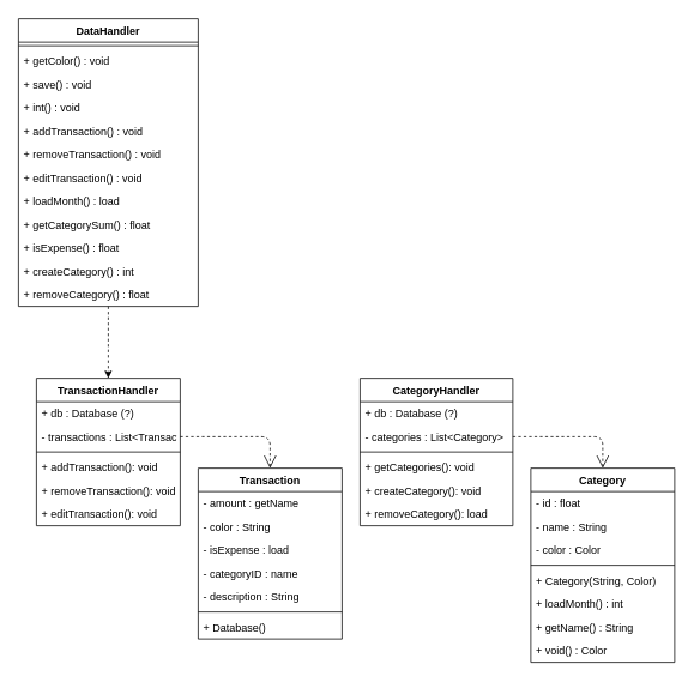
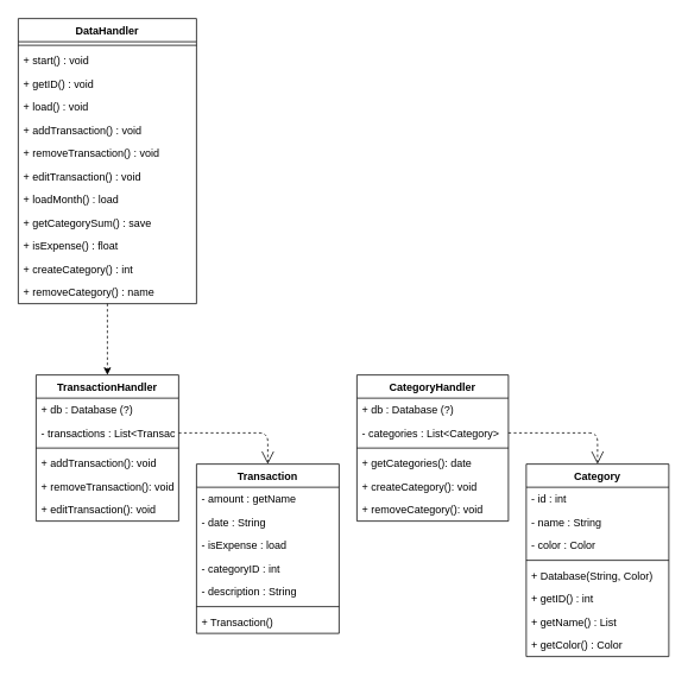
  <mxCell id="0" />
  <mxCell id="1" parent="0" />
  <mxCell id="2" style="edgeStyle=orthogonalEdgeStyle;rounded=0;orthogonalLoop=1;jettySize=auto;html=1;exitX=0.5;exitY=1;exitDx=0;exitDy=0;entryX=0.5;entryY=0;entryDx=0;entryDy=0;dashed=1;" edge="1" parent="1" source="3" target="31"><mxGeometry relative="1" as="geometry" /></mxCell>
  <mxCell id="3" value="DataHandler" style="swimlane;fontStyle=1;align=center;verticalAlign=top;childLayout=stackLayout;horizontal=1;startSize=26;horizontalStack=0;resizeParent=1;resizeParentMax=0;resizeLast=0;collapsible=1;marginBottom=0;" parent="1" vertex="1"><mxGeometry x="20" y="20" width="200" height="320" as="geometry" /></mxCell>
  <mxCell id="4" value="" style="line;strokeWidth=1;fillColor=none;align=left;verticalAlign=middle;spacingTop=-1;spacingLeft=3;spacingRight=3;rotatable=0;labelPosition=right;points=[];portConstraint=eastwest;" parent="3" vertex="1"><mxGeometry y="26" width="200" height="8" as="geometry" /></mxCell>
- <mxCell id="5" value="+ getColor() : void" style="text;strokeColor=none;fillColor=none;align=left;verticalAlign=top;spacingLeft=4;spacingRight=4;overflow=hidden;rotatable=0;points=[[0,0.5],[1,0.5]];portConstraint=eastwest;" parent="3" vertex="1"><mxGeometry y="34" width="200" height="26" as="geometry" /></mxCell>
- <mxCell id="6" value="+ save() : void" style="text;strokeColor=none;fillColor=none;align=left;verticalAlign=top;spacingLeft=4;spacingRight=4;overflow=hidden;rotatable=0;points=[[0,0.5],[1,0.5]];portConstraint=eastwest;" parent="3" vertex="1"><mxGeometry y="60" width="200" height="26" as="geometry" /></mxCell>
- <mxCell id="7" value="+ int() : void" style="text;strokeColor=none;fillColor=none;align=left;verticalAlign=top;spacingLeft=4;spacingRight=4;overflow=hidden;rotatable=0;points=[[0,0.5],[1,0.5]];portConstraint=eastwest;" parent="3" vertex="1"><mxGeometry y="86" width="200" height="26" as="geometry" /></mxCell>
+ <mxCell id="5" value="+ start() : void" style="text;strokeColor=none;fillColor=none;align=left;verticalAlign=top;spacingLeft=4;spacingRight=4;overflow=hidden;rotatable=0;points=[[0,0.5],[1,0.5]];portConstraint=eastwest;" parent="3" vertex="1"><mxGeometry y="34" width="200" height="26" as="geometry" /></mxCell>
+ <mxCell id="6" value="+ getID() : void" style="text;strokeColor=none;fillColor=none;align=left;verticalAlign=top;spacingLeft=4;spacingRight=4;overflow=hidden;rotatable=0;points=[[0,0.5],[1,0.5]];portConstraint=eastwest;" parent="3" vertex="1"><mxGeometry y="60" width="200" height="26" as="geometry" /></mxCell>
+ <mxCell id="7" value="+ load() : void" style="text;strokeColor=none;fillColor=none;align=left;verticalAlign=top;spacingLeft=4;spacingRight=4;overflow=hidden;rotatable=0;points=[[0,0.5],[1,0.5]];portConstraint=eastwest;" parent="3" vertex="1"><mxGeometry y="86" width="200" height="26" as="geometry" /></mxCell>
  <mxCell id="8" value="+ addTransaction() : void" style="text;strokeColor=none;fillColor=none;align=left;verticalAlign=top;spacingLeft=4;spacingRight=4;overflow=hidden;rotatable=0;points=[[0,0.5],[1,0.5]];portConstraint=eastwest;" parent="3" vertex="1"><mxGeometry y="112" width="200" height="26" as="geometry" /></mxCell>
  <mxCell id="9" value="+ removeTransaction() : void" style="text;strokeColor=none;fillColor=none;align=left;verticalAlign=top;spacingLeft=4;spacingRight=4;overflow=hidden;rotatable=0;points=[[0,0.5],[1,0.5]];portConstraint=eastwest;" parent="3" vertex="1"><mxGeometry y="138" width="200" height="26" as="geometry" /></mxCell>
  <mxCell id="10" value="+ editTransaction() : void" style="text;strokeColor=none;fillColor=none;align=left;verticalAlign=top;spacingLeft=4;spacingRight=4;overflow=hidden;rotatable=0;points=[[0,0.5],[1,0.5]];portConstraint=eastwest;" parent="3" vertex="1"><mxGeometry y="164" width="200" height="26" as="geometry" /></mxCell>
  <mxCell id="11" value="+ loadMonth() : load" style="text;strokeColor=none;fillColor=none;align=left;verticalAlign=top;spacingLeft=4;spacingRight=4;overflow=hidden;rotatable=0;points=[[0,0.5],[1,0.5]];portConstraint=eastwest;" parent="3" vertex="1"><mxGeometry y="190" width="200" height="26" as="geometry" /></mxCell>
- <mxCell id="12" value="+ getCategorySum() : float" style="text;strokeColor=none;fillColor=none;align=left;verticalAlign=top;spacingLeft=4;spacingRight=4;overflow=hidden;rotatable=0;points=[[0,0.5],[1,0.5]];portConstraint=eastwest;" parent="3" vertex="1"><mxGeometry y="216" width="200" height="26" as="geometry" /></mxCell>
+ <mxCell id="12" value="+ getCategorySum() : save" style="text;strokeColor=none;fillColor=none;align=left;verticalAlign=top;spacingLeft=4;spacingRight=4;overflow=hidden;rotatable=0;points=[[0,0.5],[1,0.5]];portConstraint=eastwest;" parent="3" vertex="1"><mxGeometry y="216" width="200" height="26" as="geometry" /></mxCell>
  <mxCell id="13" value="+ isExpense() : float" style="text;strokeColor=none;fillColor=none;align=left;verticalAlign=top;spacingLeft=4;spacingRight=4;overflow=hidden;rotatable=0;points=[[0,0.5],[1,0.5]];portConstraint=eastwest;" parent="3" vertex="1"><mxGeometry y="242" width="200" height="26" as="geometry" /></mxCell>
  <mxCell id="14" value="+ createCategory() : int" style="text;strokeColor=none;fillColor=none;align=left;verticalAlign=top;spacingLeft=4;spacingRight=4;overflow=hidden;rotatable=0;points=[[0,0.5],[1,0.5]];portConstraint=eastwest;" parent="3" vertex="1"><mxGeometry y="268" width="200" height="26" as="geometry" /></mxCell>
- <mxCell id="15" value="+ removeCategory() : float" style="text;strokeColor=none;fillColor=none;align=left;verticalAlign=top;spacingLeft=4;spacingRight=4;overflow=hidden;rotatable=0;points=[[0,0.5],[1,0.5]];portConstraint=eastwest;" parent="3" vertex="1"><mxGeometry y="294" width="200" height="26" as="geometry" /></mxCell>
+ <mxCell id="15" value="+ removeCategory() : name" style="text;strokeColor=none;fillColor=none;align=left;verticalAlign=top;spacingLeft=4;spacingRight=4;overflow=hidden;rotatable=0;points=[[0,0.5],[1,0.5]];portConstraint=eastwest;" parent="3" vertex="1"><mxGeometry y="294" width="200" height="26" as="geometry" /></mxCell>
  <mxCell id="16" value="Transaction&#10;" style="swimlane;fontStyle=1;align=center;verticalAlign=top;childLayout=stackLayout;horizontal=1;startSize=26;horizontalStack=0;resizeParent=1;resizeParentMax=0;resizeLast=0;collapsible=1;marginBottom=0;" parent="1" vertex="1"><mxGeometry x="220" y="520" width="160" height="190" as="geometry" /></mxCell>
  <mxCell id="17" value="- amount : getName" style="text;strokeColor=none;fillColor=none;align=left;verticalAlign=top;spacingLeft=4;spacingRight=4;overflow=hidden;rotatable=0;points=[[0,0.5],[1,0.5]];portConstraint=eastwest;" parent="16" vertex="1"><mxGeometry y="26" width="160" height="26" as="geometry" /></mxCell>
- <mxCell id="18" value="- color : String" style="text;strokeColor=none;fillColor=none;align=left;verticalAlign=top;spacingLeft=4;spacingRight=4;overflow=hidden;rotatable=0;points=[[0,0.5],[1,0.5]];portConstraint=eastwest;" parent="16" vertex="1"><mxGeometry y="52" width="160" height="26" as="geometry" /></mxCell>
+ <mxCell id="18" value="- date : String" style="text;strokeColor=none;fillColor=none;align=left;verticalAlign=top;spacingLeft=4;spacingRight=4;overflow=hidden;rotatable=0;points=[[0,0.5],[1,0.5]];portConstraint=eastwest;" parent="16" vertex="1"><mxGeometry y="52" width="160" height="26" as="geometry" /></mxCell>
  <mxCell id="19" value="- isExpense : load" style="text;strokeColor=none;fillColor=none;align=left;verticalAlign=top;spacingLeft=4;spacingRight=4;overflow=hidden;rotatable=0;points=[[0,0.5],[1,0.5]];portConstraint=eastwest;" parent="16" vertex="1"><mxGeometry y="78" width="160" height="26" as="geometry" /></mxCell>
- <mxCell id="20" value="- categoryID : name" style="text;strokeColor=none;fillColor=none;align=left;verticalAlign=top;spacingLeft=4;spacingRight=4;overflow=hidden;rotatable=0;points=[[0,0.5],[1,0.5]];portConstraint=eastwest;" parent="16" vertex="1"><mxGeometry y="104" width="160" height="26" as="geometry" /></mxCell>
+ <mxCell id="20" value="- categoryID : int" style="text;strokeColor=none;fillColor=none;align=left;verticalAlign=top;spacingLeft=4;spacingRight=4;overflow=hidden;rotatable=0;points=[[0,0.5],[1,0.5]];portConstraint=eastwest;" parent="16" vertex="1"><mxGeometry y="104" width="160" height="26" as="geometry" /></mxCell>
  <mxCell id="21" value="- description : String" style="text;strokeColor=none;fillColor=none;align=left;verticalAlign=top;spacingLeft=4;spacingRight=4;overflow=hidden;rotatable=0;points=[[0,0.5],[1,0.5]];portConstraint=eastwest;" parent="16" vertex="1"><mxGeometry y="130" width="160" height="26" as="geometry" /></mxCell>
  <mxCell id="22" value="" style="line;strokeWidth=1;fillColor=none;align=left;verticalAlign=middle;spacingTop=-1;spacingLeft=3;spacingRight=3;rotatable=0;labelPosition=right;points=[];portConstraint=eastwest;" parent="16" vertex="1"><mxGeometry y="156" width="160" height="8" as="geometry" /></mxCell>
- <mxCell id="23" value="+ Database()" style="text;strokeColor=none;fillColor=none;align=left;verticalAlign=top;spacingLeft=4;spacingRight=4;overflow=hidden;rotatable=0;points=[[0,0.5],[1,0.5]];portConstraint=eastwest;" parent="16" vertex="1"><mxGeometry y="164" width="160" height="26" as="geometry" /></mxCell>
+ <mxCell id="23" value="+ Transaction()" style="text;strokeColor=none;fillColor=none;align=left;verticalAlign=top;spacingLeft=4;spacingRight=4;overflow=hidden;rotatable=0;points=[[0,0.5],[1,0.5]];portConstraint=eastwest;" parent="16" vertex="1"><mxGeometry y="164" width="160" height="26" as="geometry" /></mxCell>
  <mxCell id="24" value="CategoryHandler" style="swimlane;fontStyle=1;align=center;verticalAlign=top;childLayout=stackLayout;horizontal=1;startSize=26;horizontalStack=0;resizeParent=1;resizeParentMax=0;resizeLast=0;collapsible=1;marginBottom=0;" vertex="1" parent="1"><mxGeometry x="400" y="420" width="170" height="164" as="geometry" /></mxCell>
  <mxCell id="25" value="+ db : Database (?)" style="text;strokeColor=none;fillColor=none;align=left;verticalAlign=top;spacingLeft=4;spacingRight=4;overflow=hidden;rotatable=0;points=[[0,0.5],[1,0.5]];portConstraint=eastwest;" vertex="1" parent="24"><mxGeometry y="26" width="170" height="26" as="geometry" /></mxCell>
  <mxCell id="26" value="- categories : List&lt;Category&gt;" style="text;strokeColor=none;fillColor=none;align=left;verticalAlign=top;spacingLeft=4;spacingRight=4;overflow=hidden;rotatable=0;points=[[0,0.5],[1,0.5]];portConstraint=eastwest;" parent="24" vertex="1"><mxGeometry y="52" width="170" height="26" as="geometry" /></mxCell>
  <mxCell id="27" value="" style="line;strokeWidth=1;fillColor=none;align=left;verticalAlign=middle;spacingTop=-1;spacingLeft=3;spacingRight=3;rotatable=0;labelPosition=right;points=[];portConstraint=eastwest;" vertex="1" parent="24"><mxGeometry y="78" width="170" height="8" as="geometry" /></mxCell>
- <mxCell id="28" value="+ getCategories(): void" style="text;strokeColor=none;fillColor=none;align=left;verticalAlign=top;spacingLeft=4;spacingRight=4;overflow=hidden;rotatable=0;points=[[0,0.5],[1,0.5]];portConstraint=eastwest;" vertex="1" parent="24"><mxGeometry y="86" width="170" height="26" as="geometry" /></mxCell>
+ <mxCell id="28" value="+ getCategories(): date" style="text;strokeColor=none;fillColor=none;align=left;verticalAlign=top;spacingLeft=4;spacingRight=4;overflow=hidden;rotatable=0;points=[[0,0.5],[1,0.5]];portConstraint=eastwest;" vertex="1" parent="24"><mxGeometry y="86" width="170" height="26" as="geometry" /></mxCell>
  <mxCell id="29" value="+ createCategory(): void" style="text;strokeColor=none;fillColor=none;align=left;verticalAlign=top;spacingLeft=4;spacingRight=4;overflow=hidden;rotatable=0;points=[[0,0.5],[1,0.5]];portConstraint=eastwest;" vertex="1" parent="24"><mxGeometry y="112" width="170" height="26" as="geometry" /></mxCell>
- <mxCell id="30" value="+ removeCategory(): load" style="text;strokeColor=none;fillColor=none;align=left;verticalAlign=top;spacingLeft=4;spacingRight=4;overflow=hidden;rotatable=0;points=[[0,0.5],[1,0.5]];portConstraint=eastwest;" vertex="1" parent="24"><mxGeometry y="138" width="170" height="26" as="geometry" /></mxCell>
+ <mxCell id="30" value="+ removeCategory(): void" style="text;strokeColor=none;fillColor=none;align=left;verticalAlign=top;spacingLeft=4;spacingRight=4;overflow=hidden;rotatable=0;points=[[0,0.5],[1,0.5]];portConstraint=eastwest;" vertex="1" parent="24"><mxGeometry y="138" width="170" height="26" as="geometry" /></mxCell>
  <mxCell id="31" value="TransactionHandler" style="swimlane;fontStyle=1;align=center;verticalAlign=top;childLayout=stackLayout;horizontal=1;startSize=26;horizontalStack=0;resizeParent=1;resizeParentMax=0;resizeLast=0;collapsible=1;marginBottom=0;" vertex="1" parent="1"><mxGeometry x="40" y="420" width="160" height="164" as="geometry" /></mxCell>
  <mxCell id="32" value="+ db : Database (?)" style="text;strokeColor=none;fillColor=none;align=left;verticalAlign=top;spacingLeft=4;spacingRight=4;overflow=hidden;rotatable=0;points=[[0,0.5],[1,0.5]];portConstraint=eastwest;" vertex="1" parent="31"><mxGeometry y="26" width="160" height="26" as="geometry" /></mxCell>
  <mxCell id="33" value="- transactions : List&lt;Transaction&gt;" style="text;strokeColor=none;fillColor=none;align=left;verticalAlign=top;spacingLeft=4;spacingRight=4;overflow=hidden;rotatable=0;points=[[0,0.5],[1,0.5]];portConstraint=eastwest;" parent="31" vertex="1"><mxGeometry y="52" width="160" height="26" as="geometry" /></mxCell>
  <mxCell id="34" value="" style="line;strokeWidth=1;fillColor=none;align=left;verticalAlign=middle;spacingTop=-1;spacingLeft=3;spacingRight=3;rotatable=0;labelPosition=right;points=[];portConstraint=eastwest;" vertex="1" parent="31"><mxGeometry y="78" width="160" height="8" as="geometry" /></mxCell>
  <mxCell id="35" value="+ addTransaction(): void" style="text;strokeColor=none;fillColor=none;align=left;verticalAlign=top;spacingLeft=4;spacingRight=4;overflow=hidden;rotatable=0;points=[[0,0.5],[1,0.5]];portConstraint=eastwest;" vertex="1" parent="31"><mxGeometry y="86" width="160" height="26" as="geometry" /></mxCell>
  <mxCell id="36" value="+ removeTransaction(): void" style="text;strokeColor=none;fillColor=none;align=left;verticalAlign=top;spacingLeft=4;spacingRight=4;overflow=hidden;rotatable=0;points=[[0,0.5],[1,0.5]];portConstraint=eastwest;" vertex="1" parent="31"><mxGeometry y="112" width="160" height="26" as="geometry" /></mxCell>
  <mxCell id="37" value="+ editTransaction(): void" style="text;strokeColor=none;fillColor=none;align=left;verticalAlign=top;spacingLeft=4;spacingRight=4;overflow=hidden;rotatable=0;points=[[0,0.5],[1,0.5]];portConstraint=eastwest;" vertex="1" parent="31"><mxGeometry y="138" width="160" height="26" as="geometry" /></mxCell>
  <mxCell id="38" value="Category" style="swimlane;fontStyle=1;align=center;verticalAlign=top;childLayout=stackLayout;horizontal=1;startSize=26;horizontalStack=0;resizeParent=1;resizeParentMax=0;resizeLast=0;collapsible=1;marginBottom=0;" vertex="1" parent="1"><mxGeometry x="590" y="520" width="160" height="216" as="geometry" /></mxCell>
- <mxCell id="39" value="- id : float" style="text;strokeColor=none;fillColor=none;align=left;verticalAlign=top;spacingLeft=4;spacingRight=4;overflow=hidden;rotatable=0;points=[[0,0.5],[1,0.5]];portConstraint=eastwest;" vertex="1" parent="38"><mxGeometry y="26" width="160" height="26" as="geometry" /></mxCell>
+ <mxCell id="39" value="- id : int" style="text;strokeColor=none;fillColor=none;align=left;verticalAlign=top;spacingLeft=4;spacingRight=4;overflow=hidden;rotatable=0;points=[[0,0.5],[1,0.5]];portConstraint=eastwest;" vertex="1" parent="38"><mxGeometry y="26" width="160" height="26" as="geometry" /></mxCell>
  <mxCell id="40" value="- name : String" style="text;strokeColor=none;fillColor=none;align=left;verticalAlign=top;spacingLeft=4;spacingRight=4;overflow=hidden;rotatable=0;points=[[0,0.5],[1,0.5]];portConstraint=eastwest;" vertex="1" parent="38"><mxGeometry y="52" width="160" height="26" as="geometry" /></mxCell>
  <mxCell id="41" value="- color : Color" style="text;strokeColor=none;fillColor=none;align=left;verticalAlign=top;spacingLeft=4;spacingRight=4;overflow=hidden;rotatable=0;points=[[0,0.5],[1,0.5]];portConstraint=eastwest;" vertex="1" parent="38"><mxGeometry y="78" width="160" height="26" as="geometry" /></mxCell>
  <mxCell id="42" value="" style="line;strokeWidth=1;fillColor=none;align=left;verticalAlign=middle;spacingTop=-1;spacingLeft=3;spacingRight=3;rotatable=0;labelPosition=right;points=[];portConstraint=eastwest;" vertex="1" parent="38"><mxGeometry y="104" width="160" height="8" as="geometry" /></mxCell>
- <mxCell id="43" value="+ Category(String, Color)" style="text;strokeColor=none;fillColor=none;align=left;verticalAlign=top;spacingLeft=4;spacingRight=4;overflow=hidden;rotatable=0;points=[[0,0.5],[1,0.5]];portConstraint=eastwest;" vertex="1" parent="38"><mxGeometry y="112" width="160" height="26" as="geometry" /></mxCell>
- <mxCell id="44" value="+ loadMonth() : int" style="text;strokeColor=none;fillColor=none;align=left;verticalAlign=top;spacingLeft=4;spacingRight=4;overflow=hidden;rotatable=0;points=[[0,0.5],[1,0.5]];portConstraint=eastwest;" vertex="1" parent="38"><mxGeometry y="138" width="160" height="26" as="geometry" /></mxCell>
- <mxCell id="45" value="+ getName() : String" style="text;strokeColor=none;fillColor=none;align=left;verticalAlign=top;spacingLeft=4;spacingRight=4;overflow=hidden;rotatable=0;points=[[0,0.5],[1,0.5]];portConstraint=eastwest;" vertex="1" parent="38"><mxGeometry y="164" width="160" height="26" as="geometry" /></mxCell>
- <mxCell id="46" value="+ void() : Color" style="text;strokeColor=none;fillColor=none;align=left;verticalAlign=top;spacingLeft=4;spacingRight=4;overflow=hidden;rotatable=0;points=[[0,0.5],[1,0.5]];portConstraint=eastwest;" vertex="1" parent="38"><mxGeometry y="190" width="160" height="26" as="geometry" /></mxCell>
+ <mxCell id="43" value="+ Database(String, Color)" style="text;strokeColor=none;fillColor=none;align=left;verticalAlign=top;spacingLeft=4;spacingRight=4;overflow=hidden;rotatable=0;points=[[0,0.5],[1,0.5]];portConstraint=eastwest;" vertex="1" parent="38"><mxGeometry y="112" width="160" height="26" as="geometry" /></mxCell>
+ <mxCell id="44" value="+ getID() : int" style="text;strokeColor=none;fillColor=none;align=left;verticalAlign=top;spacingLeft=4;spacingRight=4;overflow=hidden;rotatable=0;points=[[0,0.5],[1,0.5]];portConstraint=eastwest;" vertex="1" parent="38"><mxGeometry y="138" width="160" height="26" as="geometry" /></mxCell>
+ <mxCell id="45" value="+ getName() : List" style="text;strokeColor=none;fillColor=none;align=left;verticalAlign=top;spacingLeft=4;spacingRight=4;overflow=hidden;rotatable=0;points=[[0,0.5],[1,0.5]];portConstraint=eastwest;" vertex="1" parent="38"><mxGeometry y="164" width="160" height="26" as="geometry" /></mxCell>
+ <mxCell id="46" value="+ getColor() : Color" style="text;strokeColor=none;fillColor=none;align=left;verticalAlign=top;spacingLeft=4;spacingRight=4;overflow=hidden;rotatable=0;points=[[0,0.5],[1,0.5]];portConstraint=eastwest;" vertex="1" parent="38"><mxGeometry y="190" width="160" height="26" as="geometry" /></mxCell>
  <mxCell id="47" value="" style="endArrow=open;endSize=12;dashed=1;html=1;exitX=1;exitY=0.5;exitDx=0;exitDy=0;entryX=0.5;entryY=0;entryDx=0;entryDy=0;" edge="1" parent="1" source="33" target="16"><mxGeometry width="160" relative="1" as="geometry"><mxPoint x="290" y="20" as="sourcePoint" /><mxPoint x="450" y="20" as="targetPoint" /><Array as="points"><mxPoint x="220" y="485" /><mxPoint x="300" y="485" /></Array></mxGeometry></mxCell>
  <mxCell id="48" value="" style="endArrow=open;endSize=12;dashed=1;html=1;entryX=0.5;entryY=0;entryDx=0;entryDy=0;exitX=1;exitY=0.5;exitDx=0;exitDy=0;" edge="1" parent="1" source="26" target="38"><mxGeometry width="160" relative="1" as="geometry"><mxPoint x="620" y="470" as="sourcePoint" /><mxPoint x="730" y="110" as="targetPoint" /><Array as="points"><mxPoint x="670" y="485" /></Array></mxGeometry></mxCell>
